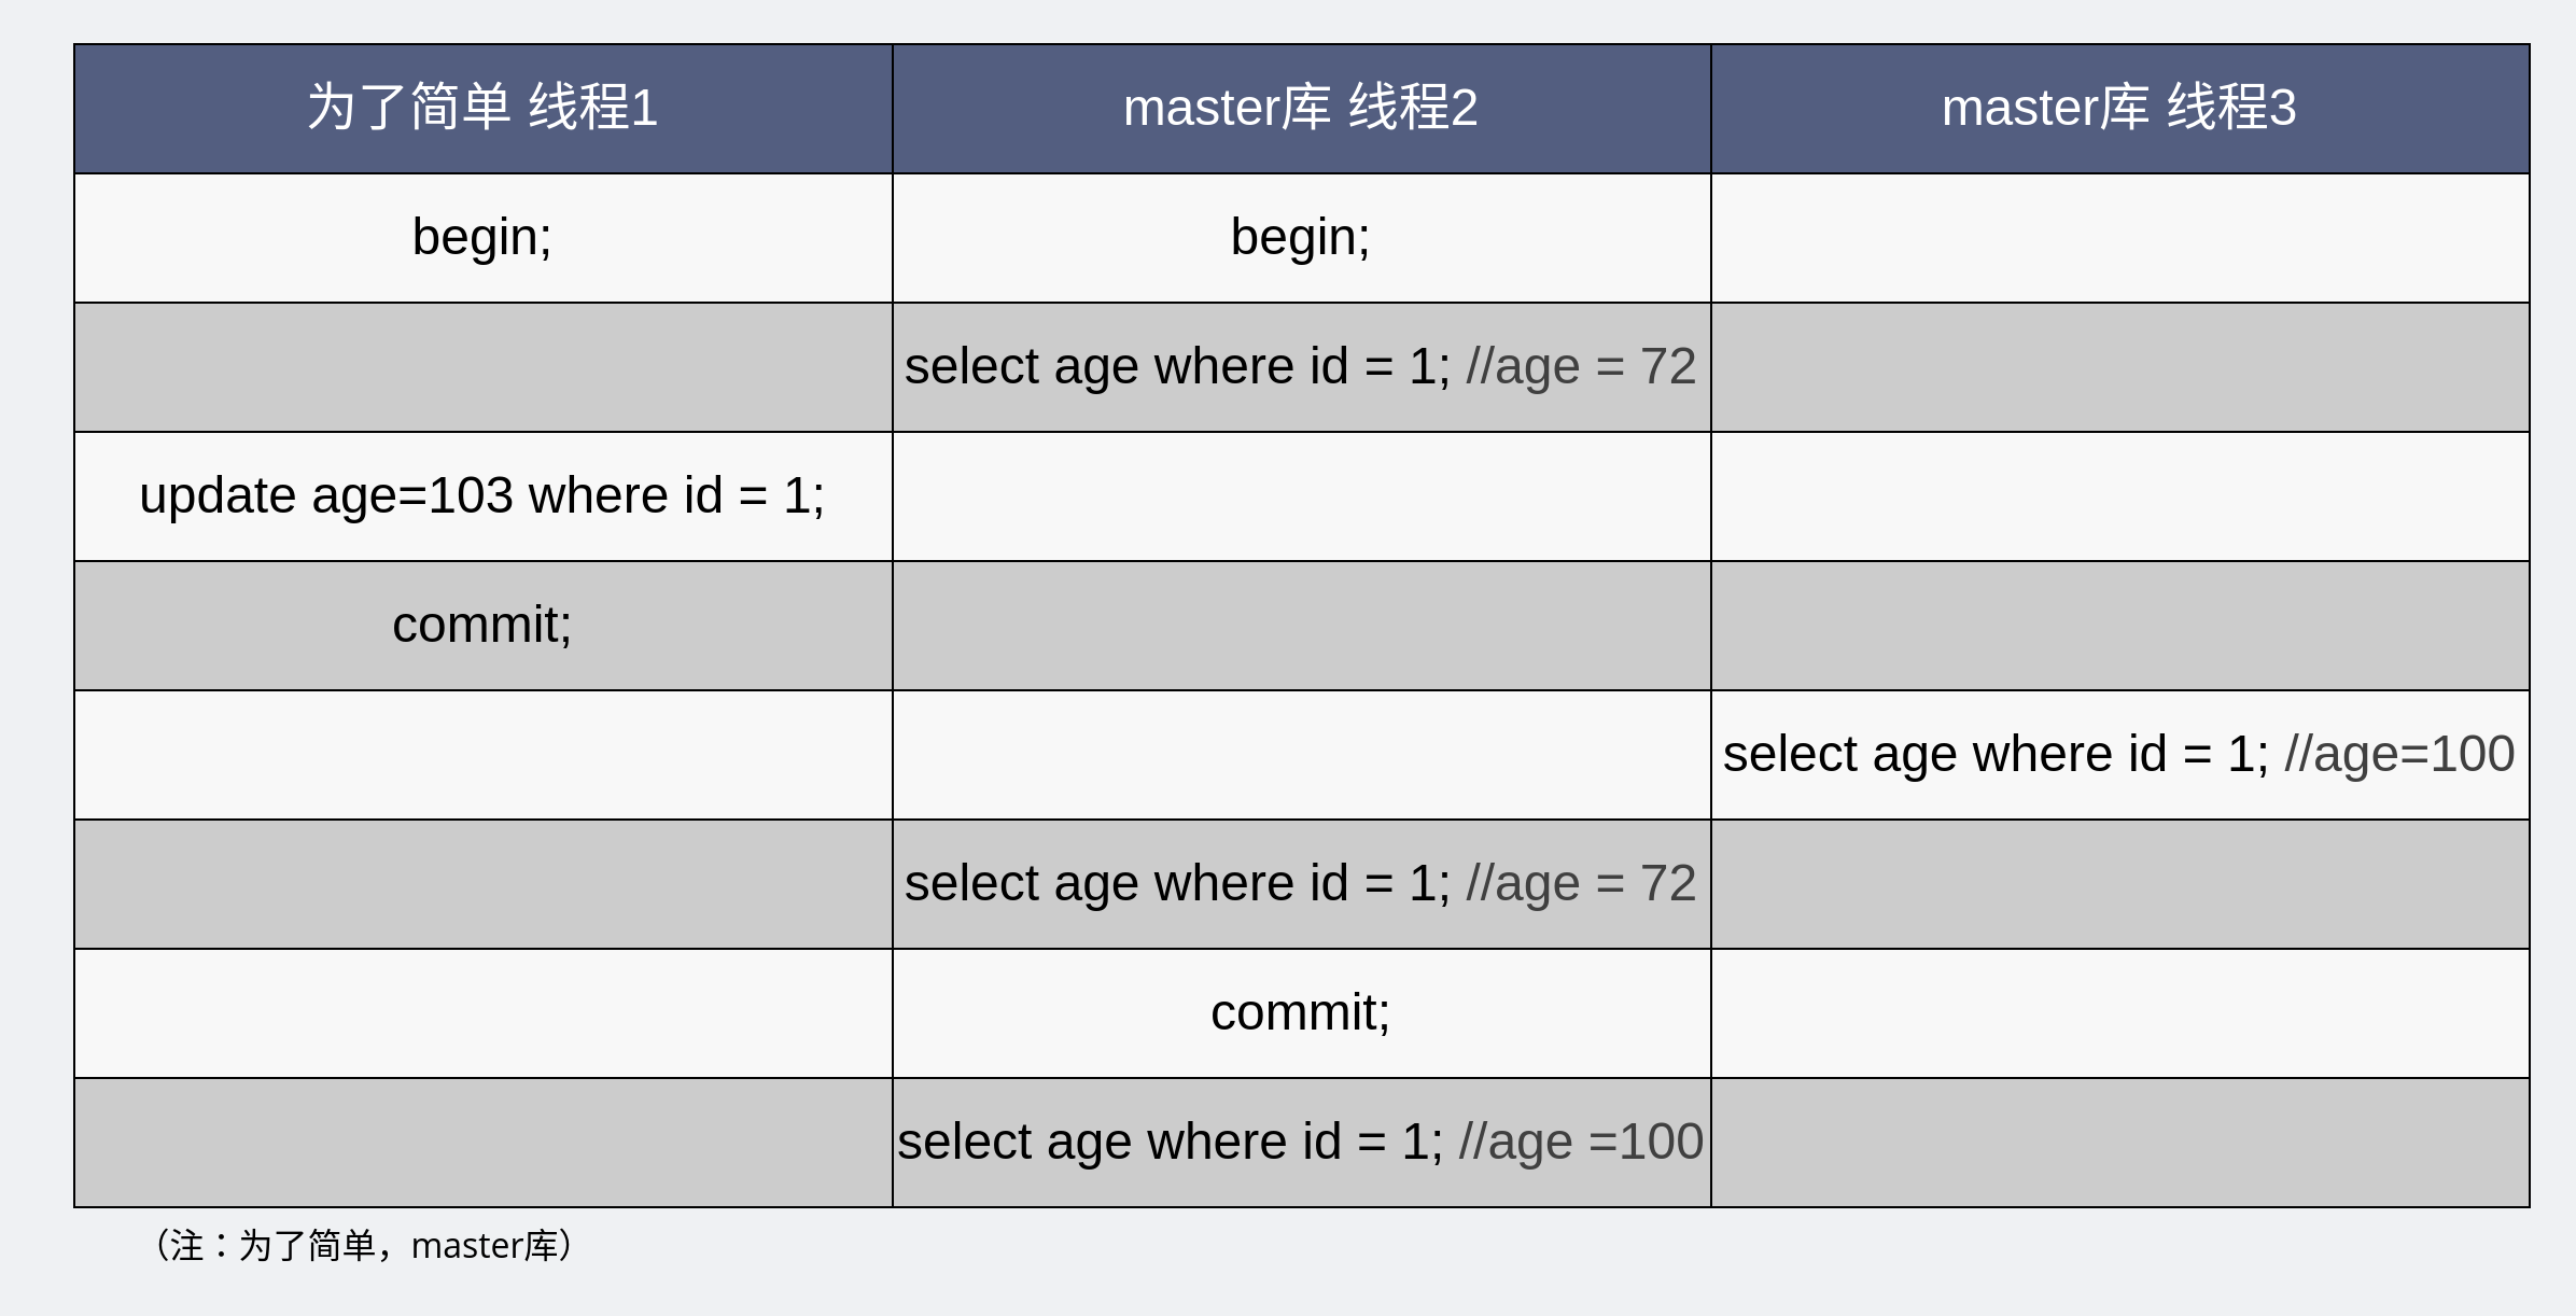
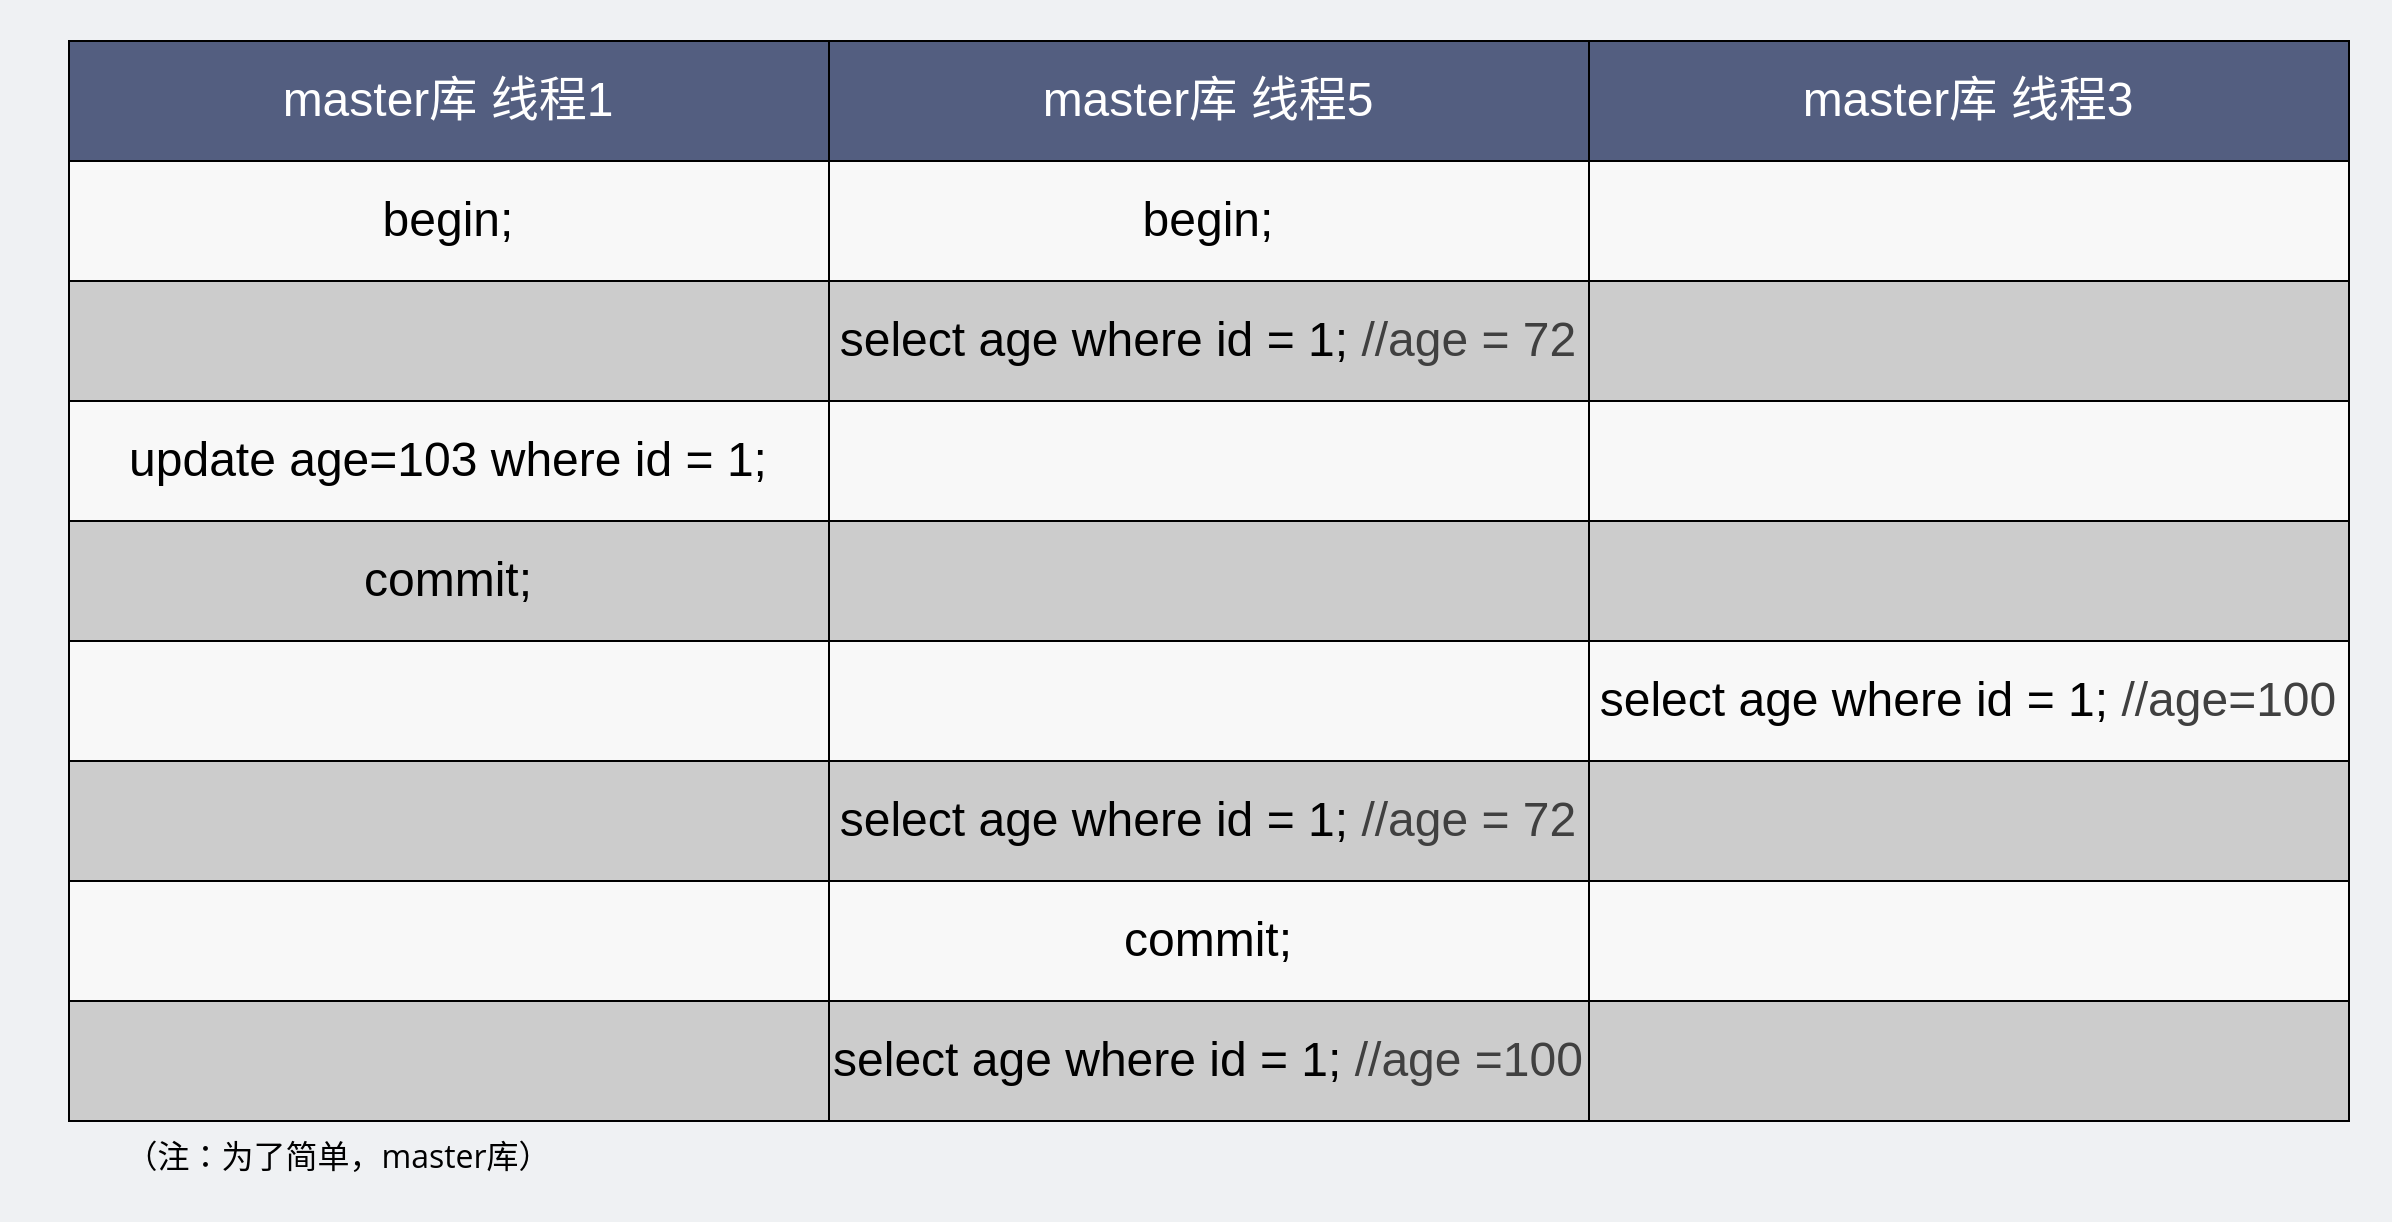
  <mxCell id="0" />
  <mxCell id="1" parent="0" />
- <mxCell id="2" value="&lt;font color=&quot;#ffffff&quot; style=&quot;font-size: 24px&quot;&gt;为了简单 线程1&lt;/font&gt;" style="rounded=0;whiteSpace=wrap;html=1;fillColor=#535E80;gradientColor=none;fontSize=24;" parent="1" vertex="1"><mxGeometry x="34" y="20" width="380" height="60" as="geometry" /></mxCell>
- <mxCell id="3" value="&lt;font color=&quot;#ffffff&quot; style=&quot;font-size: 24px&quot;&gt;master库 线程2&lt;/font&gt;" style="rounded=0;whiteSpace=wrap;html=1;fillColor=#535E80;gradientColor=none;fontSize=24;" parent="1" vertex="1"><mxGeometry x="414" y="20" width="380" height="60" as="geometry" /></mxCell>
+ <mxCell id="2" value="&lt;font color=&quot;#ffffff&quot; style=&quot;font-size: 24px&quot;&gt;master库 线程1&lt;/font&gt;" style="rounded=0;whiteSpace=wrap;html=1;fillColor=#535E80;gradientColor=none;fontSize=24;" parent="1" vertex="1"><mxGeometry x="34" y="20" width="380" height="60" as="geometry" /></mxCell>
+ <mxCell id="3" value="&lt;font color=&quot;#ffffff&quot; style=&quot;font-size: 24px&quot;&gt;master库 线程5&lt;/font&gt;" style="rounded=0;whiteSpace=wrap;html=1;fillColor=#535E80;gradientColor=none;fontSize=24;" parent="1" vertex="1"><mxGeometry x="414" y="20" width="380" height="60" as="geometry" /></mxCell>
  <mxCell id="4" value="begin;" style="rounded=0;whiteSpace=wrap;html=1;fillColor=#F8F8F8;gradientColor=none;fontSize=24;" parent="1" vertex="1"><mxGeometry x="34" y="80" width="380" height="60" as="geometry" /></mxCell>
  <mxCell id="5" value="begin;" style="rounded=0;whiteSpace=wrap;html=1;fillColor=#F8F8F8;gradientColor=none;fontSize=24;" parent="1" vertex="1"><mxGeometry x="414" y="80" width="380" height="60" as="geometry" /></mxCell>
  <mxCell id="6" value="" style="rounded=0;whiteSpace=wrap;html=1;fillColor=#CCCCCC;gradientColor=none;fontSize=24;" parent="1" vertex="1"><mxGeometry x="34" y="140" width="380" height="60" as="geometry" /></mxCell>
  <mxCell id="7" value="select age where id = 1; &lt;font color=&quot;#404040&quot;&gt;//age = 72&lt;/font&gt;" style="rounded=0;whiteSpace=wrap;html=1;fillColor=#CCCCCC;gradientColor=none;fontSize=24;" parent="1" vertex="1"><mxGeometry x="414" y="140" width="380" height="60" as="geometry" /></mxCell>
  <mxCell id="8" value="&lt;span&gt;update age=103 where id = 1;&lt;/span&gt;" style="rounded=0;whiteSpace=wrap;html=1;fillColor=#F8F8F8;gradientColor=none;fontSize=24;" parent="1" vertex="1"><mxGeometry x="34" y="200" width="380" height="60" as="geometry" /></mxCell>
  <mxCell id="9" value="" style="rounded=0;whiteSpace=wrap;html=1;fillColor=#F8F8F8;gradientColor=none;fontSize=24;" parent="1" vertex="1"><mxGeometry x="414" y="200" width="380" height="60" as="geometry" /></mxCell>
  <mxCell id="10" value="commit;" style="rounded=0;whiteSpace=wrap;html=1;fillColor=#CCCCCC;gradientColor=none;fontSize=24;" parent="1" vertex="1"><mxGeometry x="34" y="260" width="380" height="60" as="geometry" /></mxCell>
  <mxCell id="11" value="" style="rounded=0;whiteSpace=wrap;html=1;fillColor=#CCCCCC;gradientColor=none;fontSize=24;" parent="1" vertex="1"><mxGeometry x="414" y="260" width="380" height="60" as="geometry" /></mxCell>
  <mxCell id="12" value="" style="rounded=0;whiteSpace=wrap;html=1;fillColor=#F8F8F8;gradientColor=none;fontSize=24;" parent="1" vertex="1"><mxGeometry x="34" y="320" width="380" height="60" as="geometry" /></mxCell>
  <mxCell id="13" value="" style="rounded=0;whiteSpace=wrap;html=1;fillColor=#F8F8F8;gradientColor=none;fontSize=24;" parent="1" vertex="1"><mxGeometry x="414" y="320" width="380" height="60" as="geometry" /></mxCell>
  <mxCell id="14" value="" style="rounded=0;whiteSpace=wrap;html=1;fillColor=#CCCCCC;gradientColor=none;fontSize=24;" parent="1" vertex="1"><mxGeometry x="34" y="380" width="380" height="60" as="geometry" /></mxCell>
  <mxCell id="15" value="&lt;span&gt;select age where id = 1;&amp;nbsp;&lt;/span&gt;&lt;font color=&quot;#404040&quot;&gt;//age = 72&lt;/font&gt;" style="rounded=0;whiteSpace=wrap;html=1;fillColor=#CCCCCC;gradientColor=none;fontSize=24;" parent="1" vertex="1"><mxGeometry x="414" y="380" width="380" height="60" as="geometry" /></mxCell>
  <mxCell id="16" value="" style="rounded=0;whiteSpace=wrap;html=1;fillColor=#F8F8F8;gradientColor=none;fontSize=24;" parent="1" vertex="1"><mxGeometry x="34" y="440" width="380" height="60" as="geometry" /></mxCell>
  <mxCell id="17" value="commit;" style="rounded=0;whiteSpace=wrap;html=1;fillColor=#F8F8F8;gradientColor=none;fontSize=24;" parent="1" vertex="1"><mxGeometry x="414" y="440" width="380" height="60" as="geometry" /></mxCell>
  <mxCell id="18" value="&lt;font color=&quot;#ffffff&quot; style=&quot;font-size: 24px&quot;&gt;master库 线程3&lt;/font&gt;" style="rounded=0;whiteSpace=wrap;html=1;fillColor=#535E80;gradientColor=none;fontSize=24;" parent="1" vertex="1"><mxGeometry x="794" y="20" width="380" height="60" as="geometry" /></mxCell>
  <mxCell id="19" value="" style="rounded=0;whiteSpace=wrap;html=1;fillColor=#F8F8F8;gradientColor=none;fontSize=24;" parent="1" vertex="1"><mxGeometry x="794" y="80" width="380" height="60" as="geometry" /></mxCell>
  <mxCell id="20" value="" style="rounded=0;whiteSpace=wrap;html=1;fillColor=#CCCCCC;gradientColor=none;fontSize=24;" parent="1" vertex="1"><mxGeometry x="794" y="140" width="380" height="60" as="geometry" /></mxCell>
  <mxCell id="21" value="" style="rounded=0;whiteSpace=wrap;html=1;fillColor=#F8F8F8;gradientColor=none;fontSize=24;" parent="1" vertex="1"><mxGeometry x="794" y="200" width="380" height="60" as="geometry" /></mxCell>
  <mxCell id="22" value="" style="rounded=0;whiteSpace=wrap;html=1;fillColor=#CCCCCC;gradientColor=none;fontSize=24;" parent="1" vertex="1"><mxGeometry x="794" y="260" width="380" height="60" as="geometry" /></mxCell>
  <mxCell id="23" value="&lt;span&gt;select age where id = 1;&amp;nbsp;&lt;/span&gt;&lt;font color=&quot;#404040&quot;&gt;//age=100&lt;/font&gt;" style="rounded=0;whiteSpace=wrap;html=1;fillColor=#F8F8F8;gradientColor=none;fontSize=24;" parent="1" vertex="1"><mxGeometry x="794" y="320" width="380" height="60" as="geometry" /></mxCell>
  <mxCell id="24" value="" style="rounded=0;whiteSpace=wrap;html=1;fillColor=#CCCCCC;gradientColor=none;fontSize=24;" parent="1" vertex="1"><mxGeometry x="794" y="380" width="380" height="60" as="geometry" /></mxCell>
  <mxCell id="25" value="" style="rounded=0;whiteSpace=wrap;html=1;fillColor=#F8F8F8;gradientColor=none;fontSize=24;" parent="1" vertex="1"><mxGeometry x="794" y="440" width="380" height="60" as="geometry" /></mxCell>
  <mxCell id="26" value="" style="rounded=0;whiteSpace=wrap;html=1;fillColor=#CCCCCC;gradientColor=none;fontSize=24;" parent="1" vertex="1"><mxGeometry x="34" y="500" width="380" height="60" as="geometry" /></mxCell>
  <mxCell id="27" value="&lt;span&gt;select age where id = 1;&amp;nbsp;&lt;/span&gt;&lt;font color=&quot;#404040&quot;&gt;//age =100&lt;/font&gt;" style="rounded=0;whiteSpace=wrap;html=1;fillColor=#CCCCCC;gradientColor=none;fontSize=24;" parent="1" vertex="1"><mxGeometry x="414" y="500" width="380" height="60" as="geometry" /></mxCell>
  <mxCell id="28" value="" style="rounded=0;whiteSpace=wrap;html=1;fillColor=#CCCCCC;gradientColor=none;fontSize=24;" parent="1" vertex="1"><mxGeometry x="794" y="500" width="380" height="60" as="geometry" /></mxCell>
  <mxCell id="29" value="&lt;span style=&quot;font-family: &amp;#34;open sans&amp;#34; , &amp;#34;clear sans&amp;#34; , &amp;#34;helvetica neue&amp;#34; , &amp;#34;helvetica&amp;#34; , &amp;#34;arial&amp;#34; , &amp;#34;segoe ui emoji&amp;#34; , sans-serif ; font-size: 16px&quot;&gt;&lt;font color=&quot;#000000&quot;&gt;（注：为了简单，master库）&lt;/font&gt;&lt;/span&gt;" style="text;html=1;strokeColor=none;fillColor=none;align=center;verticalAlign=middle;whiteSpace=wrap;rounded=0;fontColor=#404040;" vertex="1" parent="1"><mxGeometry x="20" y="566" width="298" height="23" as="geometry" /></mxCell>
